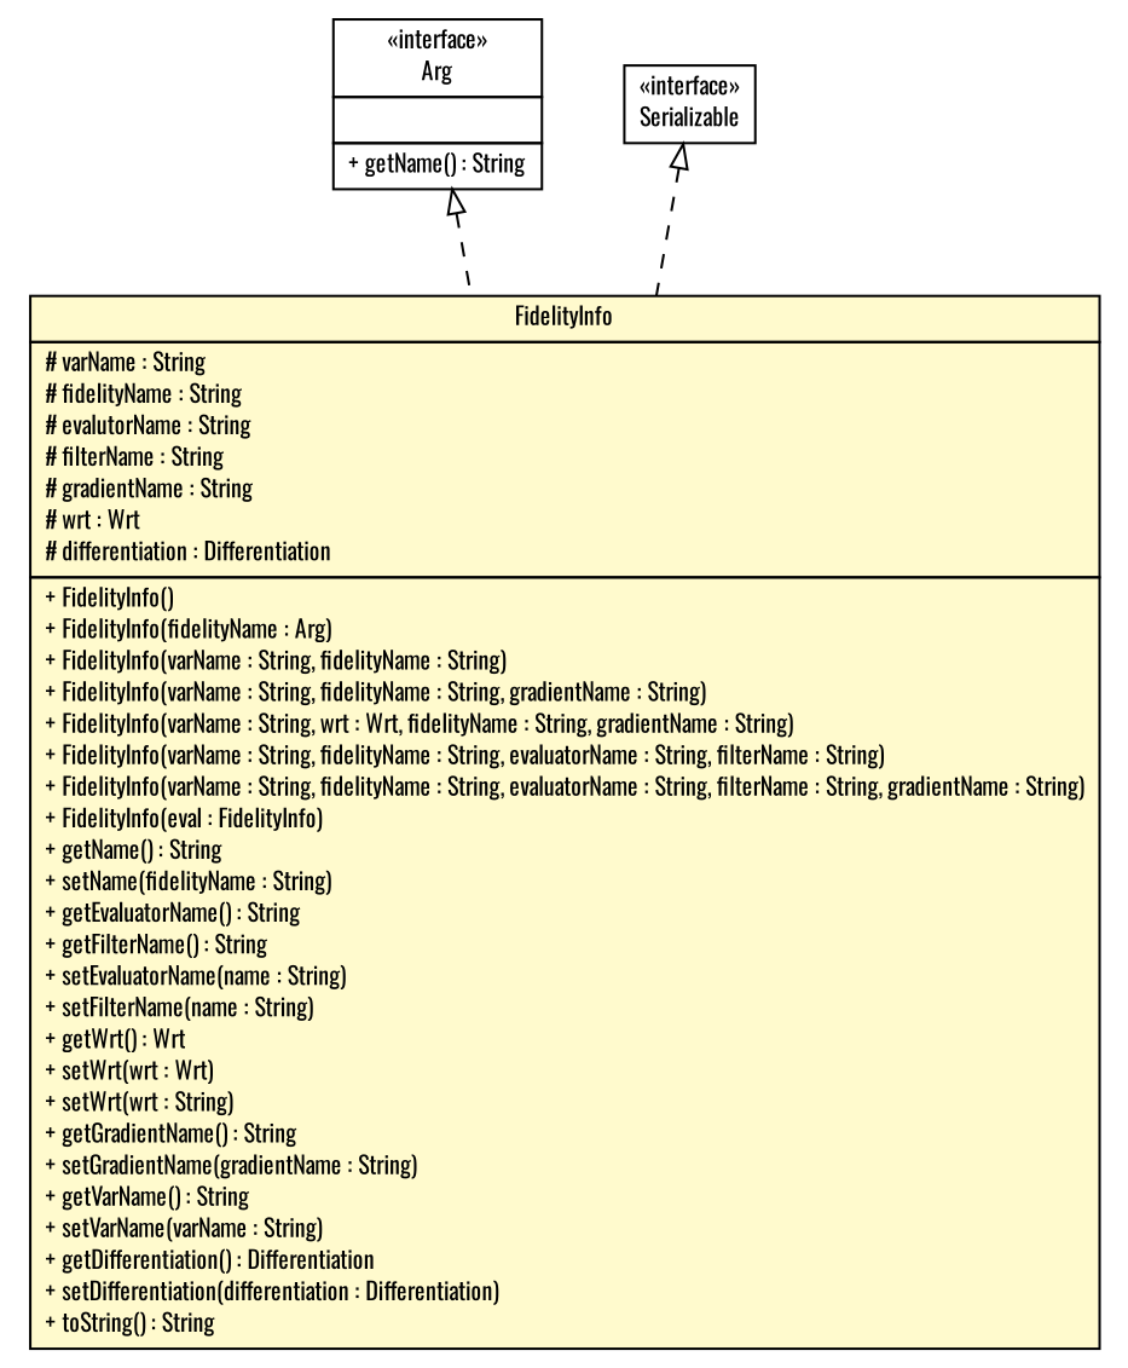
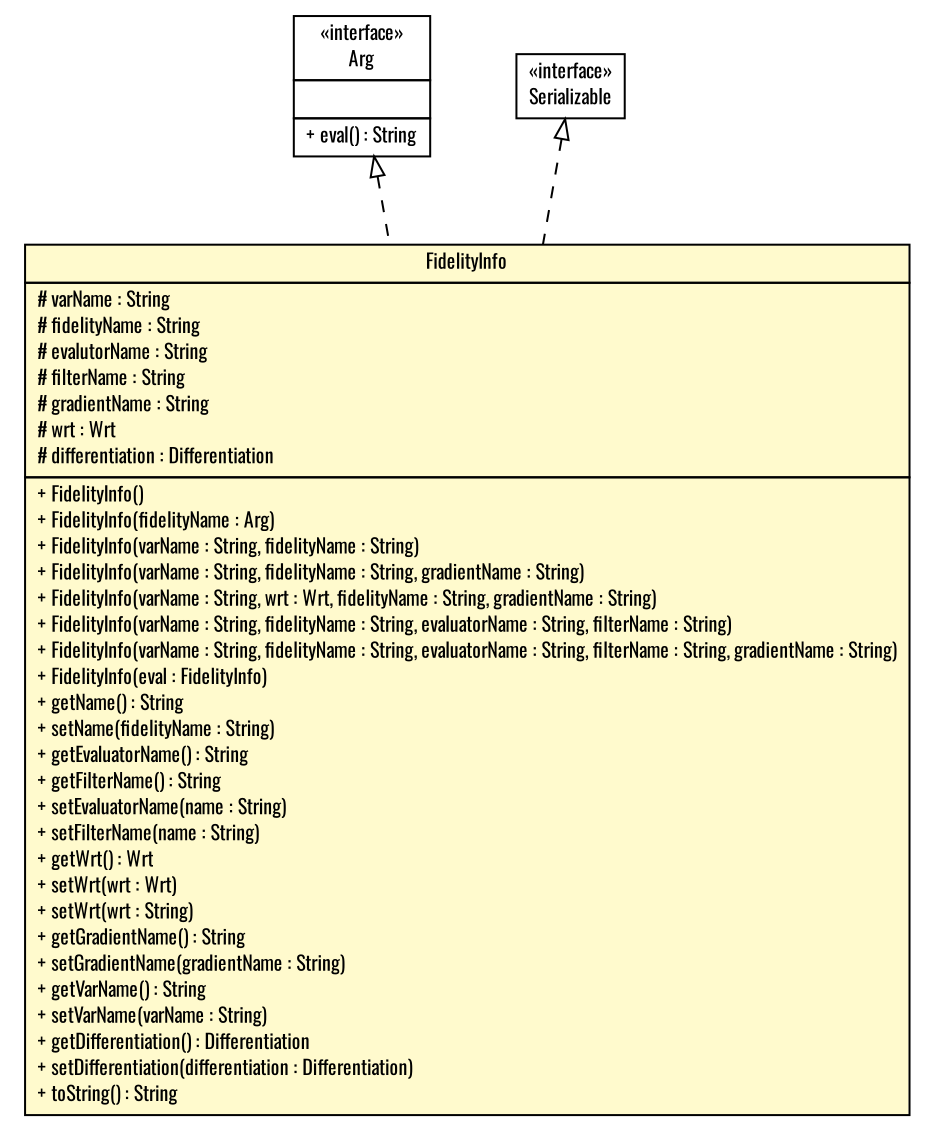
  digraph {
    fontname=Oswald
    nodesep=0.25
    ranksep=0.5
    node [fontcolor=black fontname=Oswald fontsize=10.0 shape=plaintext]
    edge [arrowtail=empty dir=back fontname=Oswald fontsize=10 headport=p labelfontname=Helvetica labelfontsize=10 style=dashed tailport=p]
    n1 [label=<<table title="sorcer.core.context.model.var.FidelityInfo" border="0" cellborder="1" cellspacing="0" cellpadding="2" port="p" bgcolor="lemonChiffon" href="./FidelityInfo.html"> 		<tr><td><table border="0" cellspacing="0" cellpadding="1"> <tr><td align="center" balign="center"> FidelityInfo </td></tr> 		</table></td></tr> 		<tr><td><table border="0" cellspacing="0" cellpadding="1"> <tr><td align="left" balign="left"> # varName : String </td></tr> <tr><td align="left" balign="left"> # fidelityName : String </td></tr> <tr><td align="left" balign="left"> # evalutorName : String </td></tr> <tr><td align="left" balign="left"> # filterName : String </td></tr> <tr><td align="left" balign="left"> # gradientName : String </td></tr> <tr><td align="left" balign="left"> # wrt : Wrt </td></tr> <tr><td align="left" balign="left"> # differentiation : Differentiation </td></tr> 		</table></td></tr> 		<tr><td><table border="0" cellspacing="0" cellpadding="1"> <tr><td align="left" balign="left"> + FidelityInfo() </td></tr> <tr><td align="left" balign="left"> + FidelityInfo(fidelityName : Arg) </td></tr> <tr><td align="left" balign="left"> + FidelityInfo(varName : String, fidelityName : String) </td></tr> <tr><td align="left" balign="left"> + FidelityInfo(varName : String, fidelityName : String, gradientName : String) </td></tr> <tr><td align="left" balign="left"> + FidelityInfo(varName : String, wrt : Wrt, fidelityName : String, gradientName : String) </td></tr> <tr><td align="left" balign="left"> + FidelityInfo(varName : String, fidelityName : String, evaluatorName : String, filterName : String) </td></tr> <tr><td align="left" balign="left"> + FidelityInfo(varName : String, fidelityName : String, evaluatorName : String, filterName : String, gradientName : String) </td></tr> <tr><td align="left" balign="left"> + FidelityInfo(eval : FidelityInfo) </td></tr> <tr><td align="left" balign="left"> + getName() : String </td></tr> <tr><td align="left" balign="left"> + setName(fidelityName : String) </td></tr> <tr><td align="left" balign="left"> + getEvaluatorName() : String </td></tr> <tr><td align="left" balign="left"> + getFilterName() : String </td></tr> <tr><td align="left" balign="left"> + setEvaluatorName(name : String) </td></tr> <tr><td align="left" balign="left"> + setFilterName(name : String) </td></tr> <tr><td align="left" balign="left"> + getWrt() : Wrt </td></tr> <tr><td align="left" balign="left"> + setWrt(wrt : Wrt) </td></tr> <tr><td align="left" balign="left"> + setWrt(wrt : String) </td></tr> <tr><td align="left" balign="left"> + getGradientName() : String </td></tr> <tr><td align="left" balign="left"> + setGradientName(gradientName : String) </td></tr> <tr><td align="left" balign="left"> + getVarName() : String </td></tr> <tr><td align="left" balign="left"> + setVarName(varName : String) </td></tr> <tr><td align="left" balign="left"> + getDifferentiation() : Differentiation </td></tr> <tr><td align="left" balign="left"> + setDifferentiation(differentiation : Differentiation) </td></tr> <tr><td align="left" balign="left"> + toString() : String </td></tr> 		</table></td></tr> 		</table>>]
-   n2 [label=<<table title="sorcer.service.Arg" border="0" cellborder="1" cellspacing="0" cellpadding="2" port="p" href="../../../../service/Arg.html"> 		<tr><td><table border="0" cellspacing="0" cellpadding="1"> <tr><td align="center" balign="center"> &#171;interface&#187; </td></tr> <tr><td align="center" balign="center"> Arg </td></tr> 		</table></td></tr> 		<tr><td><table border="0" cellspacing="0" cellpadding="1"> <tr><td align="left" balign="left">  </td></tr> 		</table></td></tr> 		<tr><td><table border="0" cellspacing="0" cellpadding="1"> <tr><td align="left" balign="left"> + getName() : String </td></tr> 		</table></td></tr> 		</table>>]
+   n2 [label=<<table title="sorcer.service.Arg" border="0" cellborder="1" cellspacing="0" cellpadding="2" port="p" href="../../../../service/Arg.html"> 		<tr><td><table border="0" cellspacing="0" cellpadding="1"> <tr><td align="center" balign="center"> &#171;interface&#187; </td></tr> <tr><td align="center" balign="center"> Arg </td></tr> 		</table></td></tr> 		<tr><td><table border="0" cellspacing="0" cellpadding="1"> <tr><td align="left" balign="left">  </td></tr> 		</table></td></tr> 		<tr><td><table border="0" cellspacing="0" cellpadding="1"> <tr><td align="left" balign="left"> + eval() : String </td></tr> 		</table></td></tr> 		</table>>]
    n3 [label=<<table title="java.io.Serializable" border="0" cellborder="1" cellspacing="0" cellpadding="2" port="p" href="http://docs.oracle.com/javase/7/docs/api/java/io/Serializable.html"> 		<tr><td><table border="0" cellspacing="0" cellpadding="1"> <tr><td align="center" balign="center"> &#171;interface&#187; </td></tr> <tr><td align="center" balign="center"> Serializable </td></tr> 		</table></td></tr> 		</table>>]
    n2 -> n1
    n3 -> n1
  }
